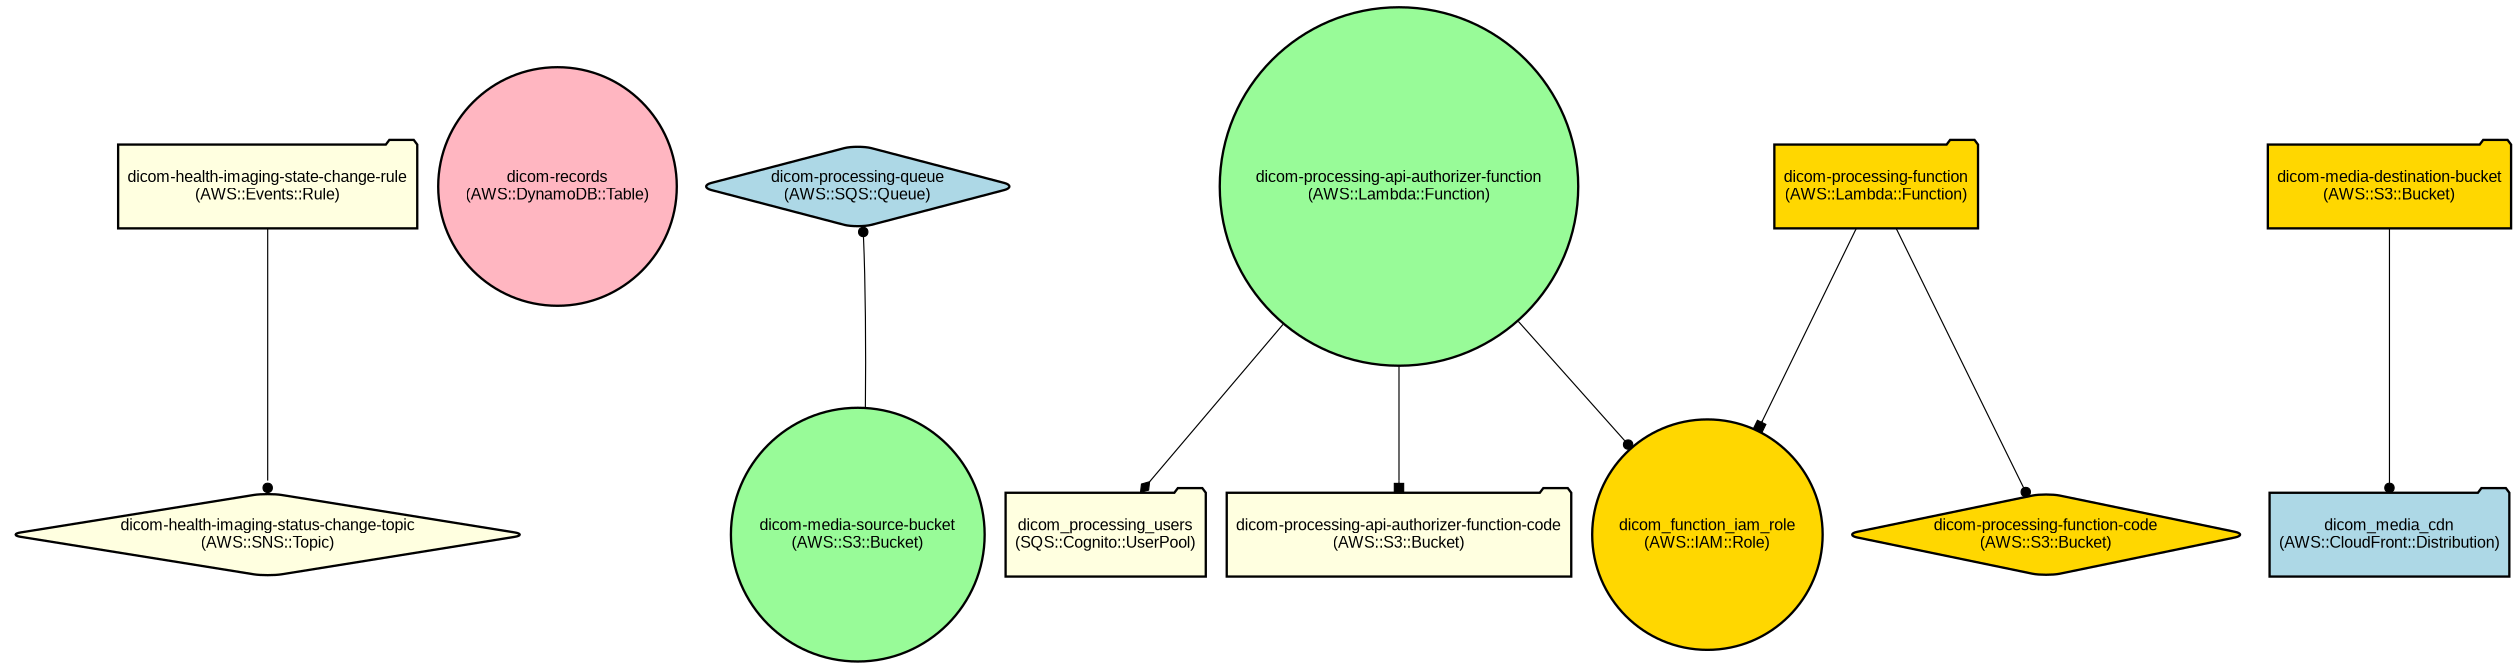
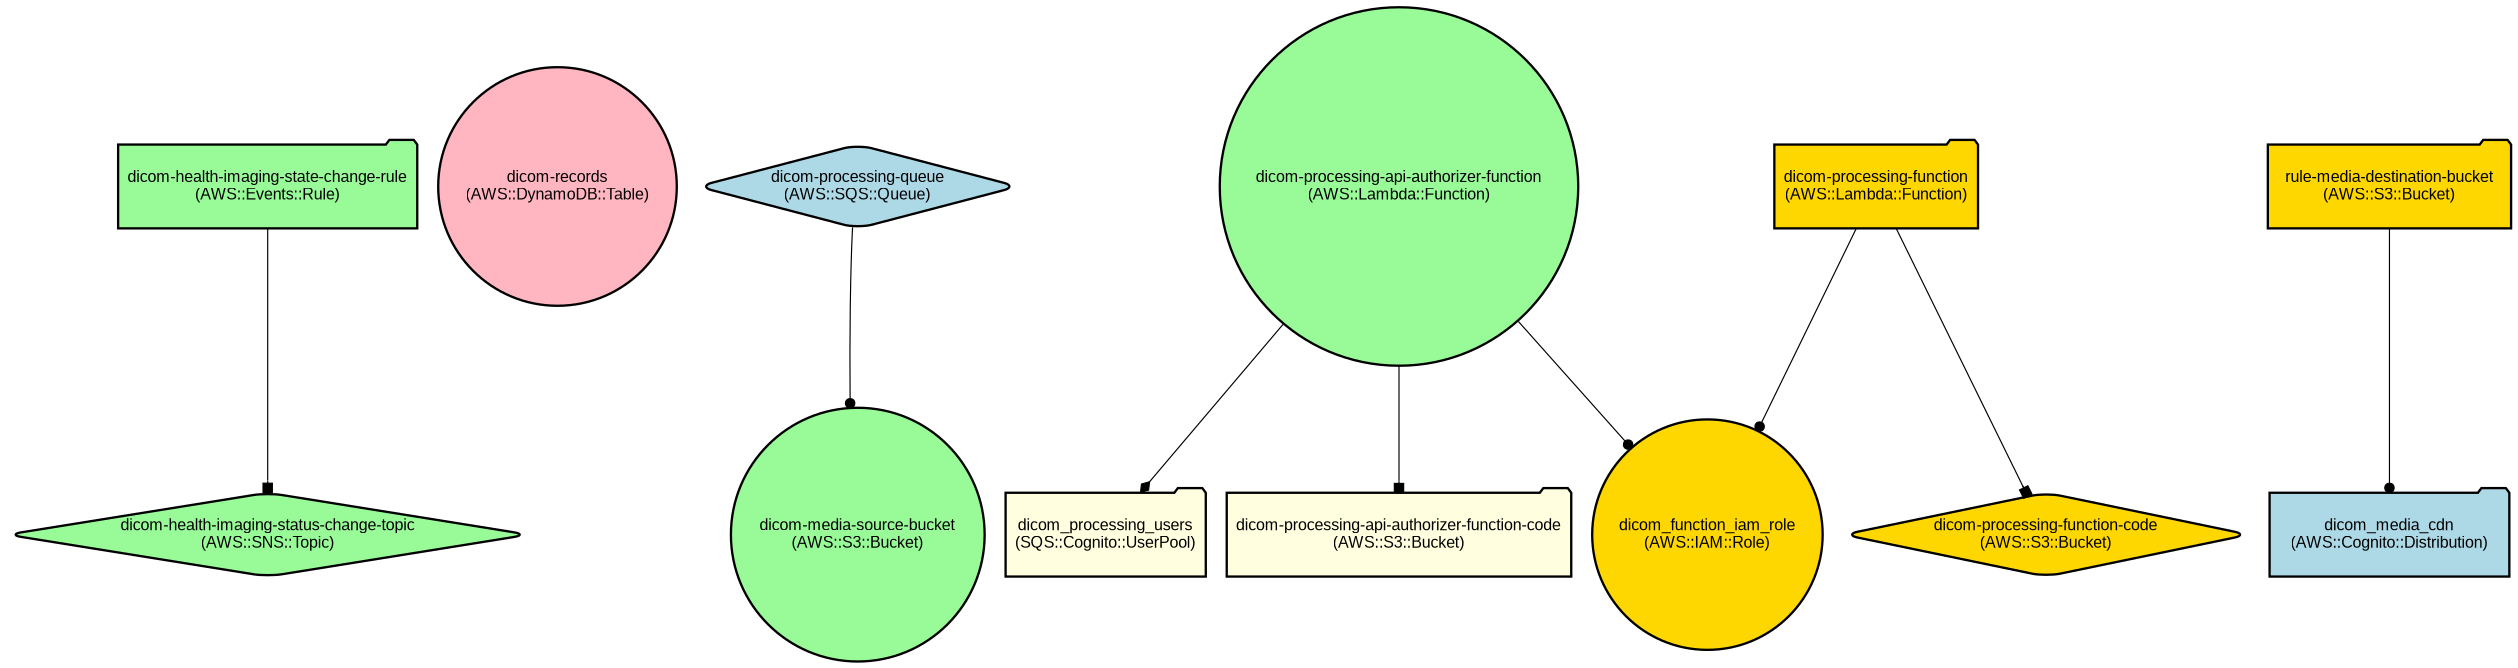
  digraph {
    node [color=black fillcolor=gold fontname=Arial shape=folder style="filled,bold,rounded"]
    edge [arrowhead=dot]
-   n1 [fillcolor=lightyellow height=1 label="dicom-health-imaging-status-change-topic\n(AWS::SNS::Topic)" shape=diamond]
-   n2 [fillcolor=lightyellow height=1 label="dicom-health-imaging-state-change-rule\n(AWS::Events::Rule)"]
+   n1 [fillcolor=palegreen height=1 label="dicom-health-imaging-status-change-topic\n(AWS::SNS::Topic)" shape=diamond]
+   n2 [fillcolor=palegreen height=1 label="dicom-health-imaging-state-change-rule\n(AWS::Events::Rule)"]
    n3 [fillcolor=lightpink height=1 label="dicom-records\n(AWS::DynamoDB::Table)" shape=circle]
    n4 [fillcolor=lightblue height=1 label="dicom-processing-queue\n(AWS::SQS::Queue)" shape=diamond]
    n5 [fillcolor=palegreen height=1 label="dicom-media-source-bucket\n(AWS::S3::Bucket)" shape=circle]
    n6 [fillcolor=lightyellow height=1 label="dicom_processing_users\n(SQS::Cognito::UserPool)"]
-   n7 [height=1 label="dicom-media-destination-bucket\n(AWS::S3::Bucket)"]
-   n8 [fillcolor=lightblue height=1 label="dicom_media_cdn\n(AWS::CloudFront::Distribution)"]
+   n7 [height=1 label="rule-media-destination-bucket\n(AWS::S3::Bucket)"]
+   n8 [fillcolor=lightblue height=1 label="dicom_media_cdn\n(AWS::Cognito::Distribution)"]
    n9 [height=1 label="dicom-processing-function-code\n(AWS::S3::Bucket)" shape=diamond]
    n10 [fillcolor=lightyellow height=1 label="dicom-processing-api-authorizer-function-code\n(AWS::S3::Bucket)"]
    n11 [height=1 label="dicom-processing-function\n(AWS::Lambda::Function)"]
    n12 [height=1 label="dicom_function_iam_role\n(AWS::IAM::Role)" shape=circle]
    n13 [fillcolor=palegreen height=1 label="dicom-processing-api-authorizer-function\n(AWS::Lambda::Function)" shape=circle]
-   n2 -> n1
-   n5 -> n4
+   n2 -> n1 [arrowhead=box]
+   n4 -> n5
    n7 -> n8
-   n11 -> n9
-   n11 -> n12 [arrowhead=box]
+   n11 -> n9 [arrowhead=box]
+   n11 -> n12
    n13 -> n6 [arrowhead=diamond]
    n13 -> n10 [arrowhead=box]
    n13 -> n12
  }
